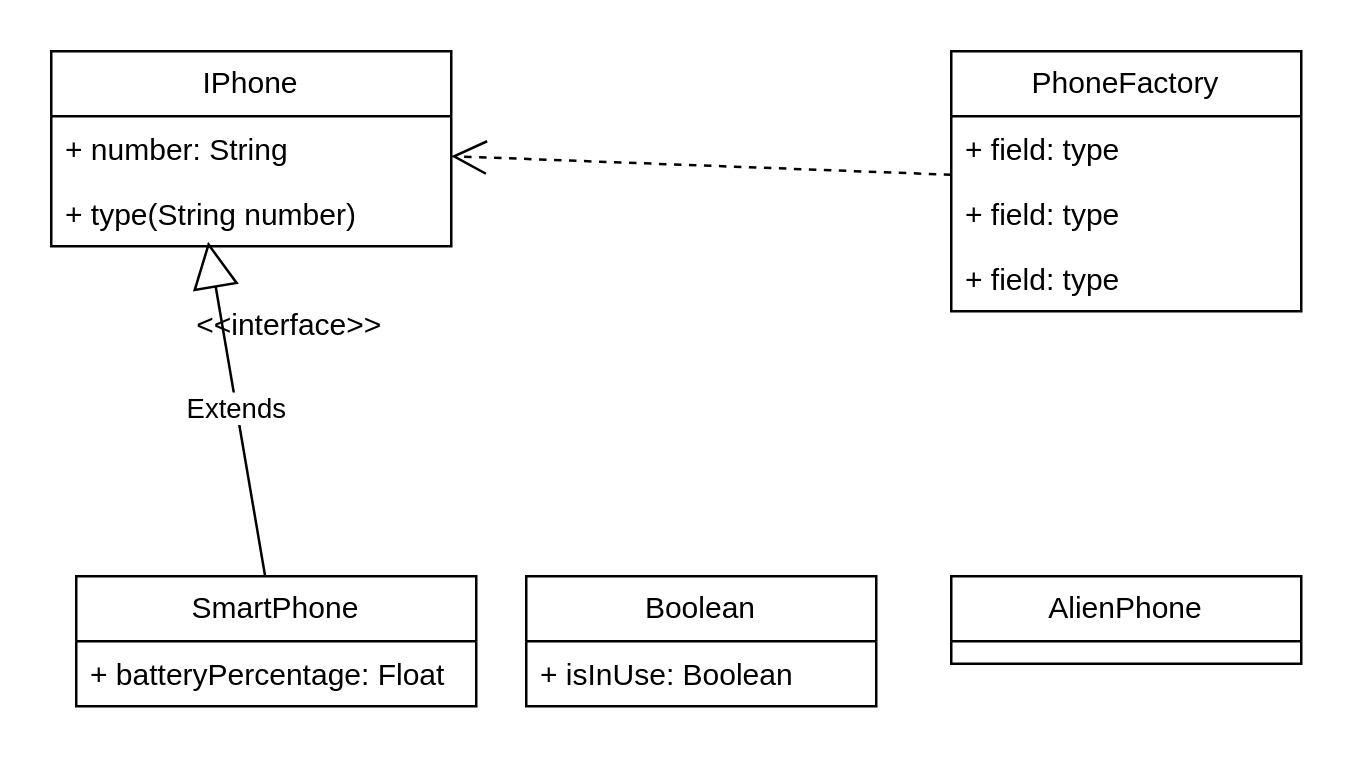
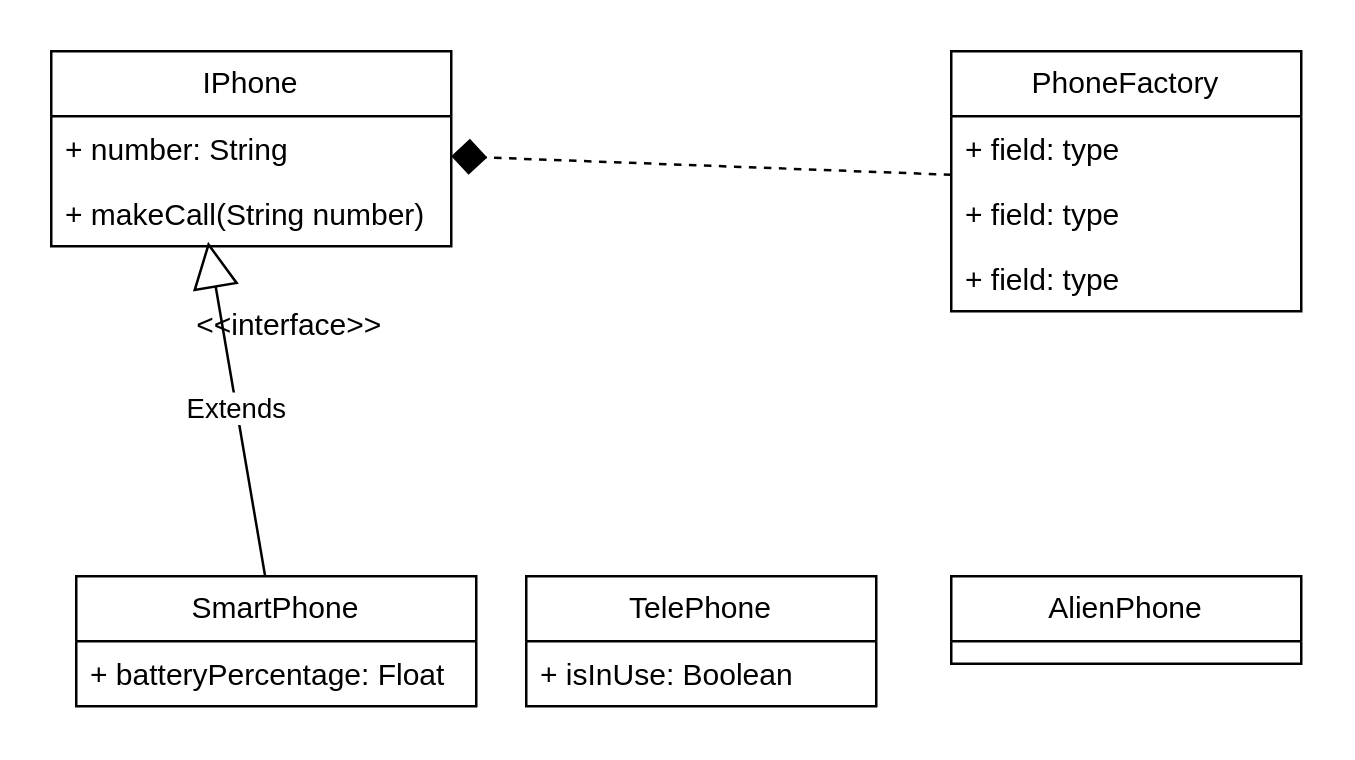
  <mxCell id="0" />
  <mxCell id="1" parent="0" />
  <mxCell id="2" value="IPhone" style="swimlane;fontStyle=0;childLayout=stackLayout;horizontal=1;startSize=26;fillColor=none;horizontalStack=0;resizeParent=1;resizeParentMax=0;resizeLast=0;collapsible=1;marginBottom=0;whiteSpace=wrap;html=1;" vertex="1" parent="1"><mxGeometry x="20" y="20" width="160" height="78" as="geometry" /></mxCell>
  <mxCell id="3" value="+ number: String" style="text;strokeColor=none;fillColor=none;align=left;verticalAlign=top;spacingLeft=4;spacingRight=4;overflow=hidden;rotatable=0;points=[[0,0.5],[1,0.5]];portConstraint=eastwest;whiteSpace=wrap;html=1;" vertex="1" parent="2"><mxGeometry y="26" width="160" height="26" as="geometry" /></mxCell>
- <mxCell id="4" value="+ type(String number)" style="text;strokeColor=none;fillColor=none;align=left;verticalAlign=top;spacingLeft=4;spacingRight=4;overflow=hidden;rotatable=0;points=[[0,0.5],[1,0.5]];portConstraint=eastwest;whiteSpace=wrap;html=1;" vertex="1" parent="2"><mxGeometry y="52" width="160" height="26" as="geometry" /></mxCell>
+ <mxCell id="4" value="+ makeCall(String number)" style="text;strokeColor=none;fillColor=none;align=left;verticalAlign=top;spacingLeft=4;spacingRight=4;overflow=hidden;rotatable=0;points=[[0,0.5],[1,0.5]];portConstraint=eastwest;whiteSpace=wrap;html=1;" vertex="1" parent="2"><mxGeometry y="52" width="160" height="26" as="geometry" /></mxCell>
  <mxCell id="5" value="&amp;lt;&amp;lt;interface&amp;gt;&amp;gt;" style="text;html=1;align=center;verticalAlign=middle;resizable=0;points=[];autosize=1;strokeColor=none;fillColor=none;" vertex="1" parent="1"><mxGeometry x="65" y="115" width="100" height="30" as="geometry" /></mxCell>
  <mxCell id="6" value="PhoneFactory" style="swimlane;fontStyle=0;childLayout=stackLayout;horizontal=1;startSize=26;fillColor=none;horizontalStack=0;resizeParent=1;resizeParentMax=0;resizeLast=0;collapsible=1;marginBottom=0;whiteSpace=wrap;html=1;" vertex="1" parent="1"><mxGeometry x="380" y="20" width="140" height="104" as="geometry" /></mxCell>
  <mxCell id="7" value="+ field: type" style="text;strokeColor=none;fillColor=none;align=left;verticalAlign=top;spacingLeft=4;spacingRight=4;overflow=hidden;rotatable=0;points=[[0,0.5],[1,0.5]];portConstraint=eastwest;whiteSpace=wrap;html=1;" vertex="1" parent="6"><mxGeometry y="26" width="140" height="26" as="geometry" /></mxCell>
  <mxCell id="8" value="+ field: type" style="text;strokeColor=none;fillColor=none;align=left;verticalAlign=top;spacingLeft=4;spacingRight=4;overflow=hidden;rotatable=0;points=[[0,0.5],[1,0.5]];portConstraint=eastwest;whiteSpace=wrap;html=1;" vertex="1" parent="6"><mxGeometry y="52" width="140" height="26" as="geometry" /></mxCell>
  <mxCell id="9" value="+ field: type" style="text;strokeColor=none;fillColor=none;align=left;verticalAlign=top;spacingLeft=4;spacingRight=4;overflow=hidden;rotatable=0;points=[[0,0.5],[1,0.5]];portConstraint=eastwest;whiteSpace=wrap;html=1;" vertex="1" parent="6"><mxGeometry y="78" width="140" height="26" as="geometry" /></mxCell>
- <mxCell id="10" value="" style="endArrow=open;endSize=12;dashed=1;html=1;rounded=0;" edge="1" parent="1" source="6" target="2"><mxGeometry width="160" relative="1" as="geometry"><mxPoint x="200" y="320" as="sourcePoint" /><mxPoint x="260" y="40" as="targetPoint" /></mxGeometry></mxCell>
+ <mxCell id="10" value="" style="endArrow=diamond;endSize=12;dashed=1;html=1;rounded=0;" edge="1" parent="1" source="6" target="2"><mxGeometry width="160" relative="1" as="geometry"><mxPoint x="200" y="320" as="sourcePoint" /><mxPoint x="260" y="40" as="targetPoint" /></mxGeometry></mxCell>
  <mxCell id="11" value="AlienPhone" style="swimlane;fontStyle=0;childLayout=stackLayout;horizontal=1;startSize=26;fillColor=none;horizontalStack=0;resizeParent=1;resizeParentMax=0;resizeLast=0;collapsible=1;marginBottom=0;whiteSpace=wrap;html=1;" vertex="1" parent="1"><mxGeometry x="380" y="230" width="140" height="35" as="geometry" /></mxCell>
- <mxCell id="12" value="Boolean" style="swimlane;fontStyle=0;childLayout=stackLayout;horizontal=1;startSize=26;fillColor=none;horizontalStack=0;resizeParent=1;resizeParentMax=0;resizeLast=0;collapsible=1;marginBottom=0;whiteSpace=wrap;html=1;" vertex="1" parent="1"><mxGeometry x="210" y="230" width="140" height="52" as="geometry" /></mxCell>
+ <mxCell id="12" value="TelePhone" style="swimlane;fontStyle=0;childLayout=stackLayout;horizontal=1;startSize=26;fillColor=none;horizontalStack=0;resizeParent=1;resizeParentMax=0;resizeLast=0;collapsible=1;marginBottom=0;whiteSpace=wrap;html=1;" vertex="1" parent="1"><mxGeometry x="210" y="230" width="140" height="52" as="geometry" /></mxCell>
  <mxCell id="13" value="+ isInUse: Boolean" style="text;strokeColor=none;fillColor=none;align=left;verticalAlign=top;spacingLeft=4;spacingRight=4;overflow=hidden;rotatable=0;points=[[0,0.5],[1,0.5]];portConstraint=eastwest;whiteSpace=wrap;html=1;" vertex="1" parent="12"><mxGeometry y="26" width="140" height="26" as="geometry" /></mxCell>
  <mxCell id="14" value="SmartPhone" style="swimlane;fontStyle=0;childLayout=stackLayout;horizontal=1;startSize=26;fillColor=none;horizontalStack=0;resizeParent=1;resizeParentMax=0;resizeLast=0;collapsible=1;marginBottom=0;whiteSpace=wrap;html=1;" vertex="1" parent="1"><mxGeometry x="30" y="230" width="160" height="52" as="geometry" /></mxCell>
  <mxCell id="15" value="+ batteryPercentage: Float" style="text;strokeColor=none;fillColor=none;align=left;verticalAlign=top;spacingLeft=4;spacingRight=4;overflow=hidden;rotatable=0;points=[[0,0.5],[1,0.5]];portConstraint=eastwest;whiteSpace=wrap;html=1;" vertex="1" parent="14"><mxGeometry y="26" width="160" height="26" as="geometry" /></mxCell>
  <mxCell id="16" value="Extends" style="endArrow=block;endSize=16;endFill=0;html=1;rounded=0;entryX=0.392;entryY=0.932;entryDx=0;entryDy=0;entryPerimeter=0;" edge="1" parent="1" source="14" target="4"><mxGeometry width="160" relative="1" as="geometry"><mxPoint x="210" y="240" as="sourcePoint" /><mxPoint x="64" y="109" as="targetPoint" /></mxGeometry></mxCell>
